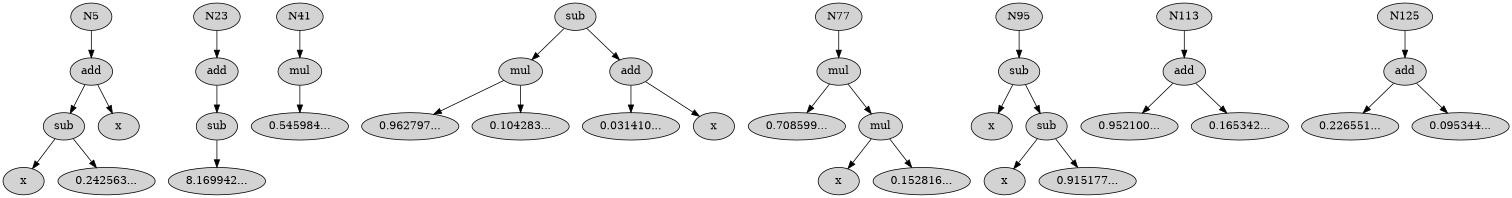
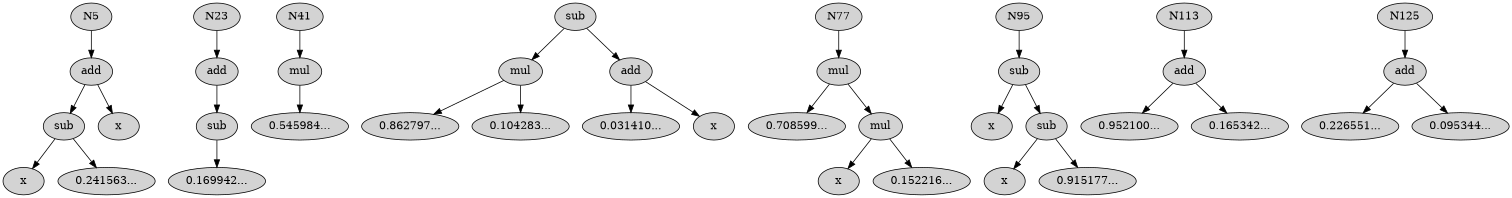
  digraph {
    node [style=filled]
    n1 [label=N5]
    n2 [label=add]
    n3 [label=sub]
    n4 [label=x]
    n5 [label=x]
-   n6 [label="0.242563..."]
+   n6 [label="0.241563..."]
    n7 [label=N23]
    n8 [label=add]
    n9 [label=sub]
-   n10 [label="8.169942..."]
+   n10 [label="0.169942..."]
    n11 [label=N41]
    n12 [label=mul]
    n13 [label="0.545984..."]
    n14 [label=sub]
    n15 [label=mul]
    n16 [label=add]
-   n17 [label="0.962797..."]
+   n17 [label="0.862797..."]
    n18 [label="0.104283..."]
    n19 [label="0.031410..."]
    n20 [label=x]
    n21 [label=N77]
    n22 [label=mul]
    n23 [label="0.708599..."]
    n24 [label=mul]
    n25 [label=x]
-   n26 [label="0.152816..."]
+   n26 [label="0.152216..."]
    n27 [label=N95]
    n28 [label=sub]
    n29 [label=x]
    n30 [label=sub]
    n31 [label=x]
    n32 [label="0.915177..."]
    n33 [label=N113]
    n34 [label=add]
    n35 [label="0.952100..."]
    n36 [label="0.165342..."]
    n37 [label=N125]
    n38 [label=add]
    n39 [label="0.226551..."]
    n40 [label="0.095344..."]
    n1 -> n2
    n2 -> n3
    n2 -> n4
    n3 -> n5
    n3 -> n6
    n7 -> n8
    n8 -> n9
    n9 -> n10
    n11 -> n12
    n12 -> n13
    n14 -> n15
    n14 -> n16
    n15 -> n17
    n15 -> n18
    n16 -> n19
    n16 -> n20
    n21 -> n22
    n22 -> n23
    n22 -> n24
    n24 -> n25
    n24 -> n26
    n27 -> n28
    n28 -> n29
    n28 -> n30
    n30 -> n31
    n30 -> n32
    n33 -> n34
    n34 -> n35
    n34 -> n36
    n37 -> n38
    n38 -> n39
    n38 -> n40
  }
